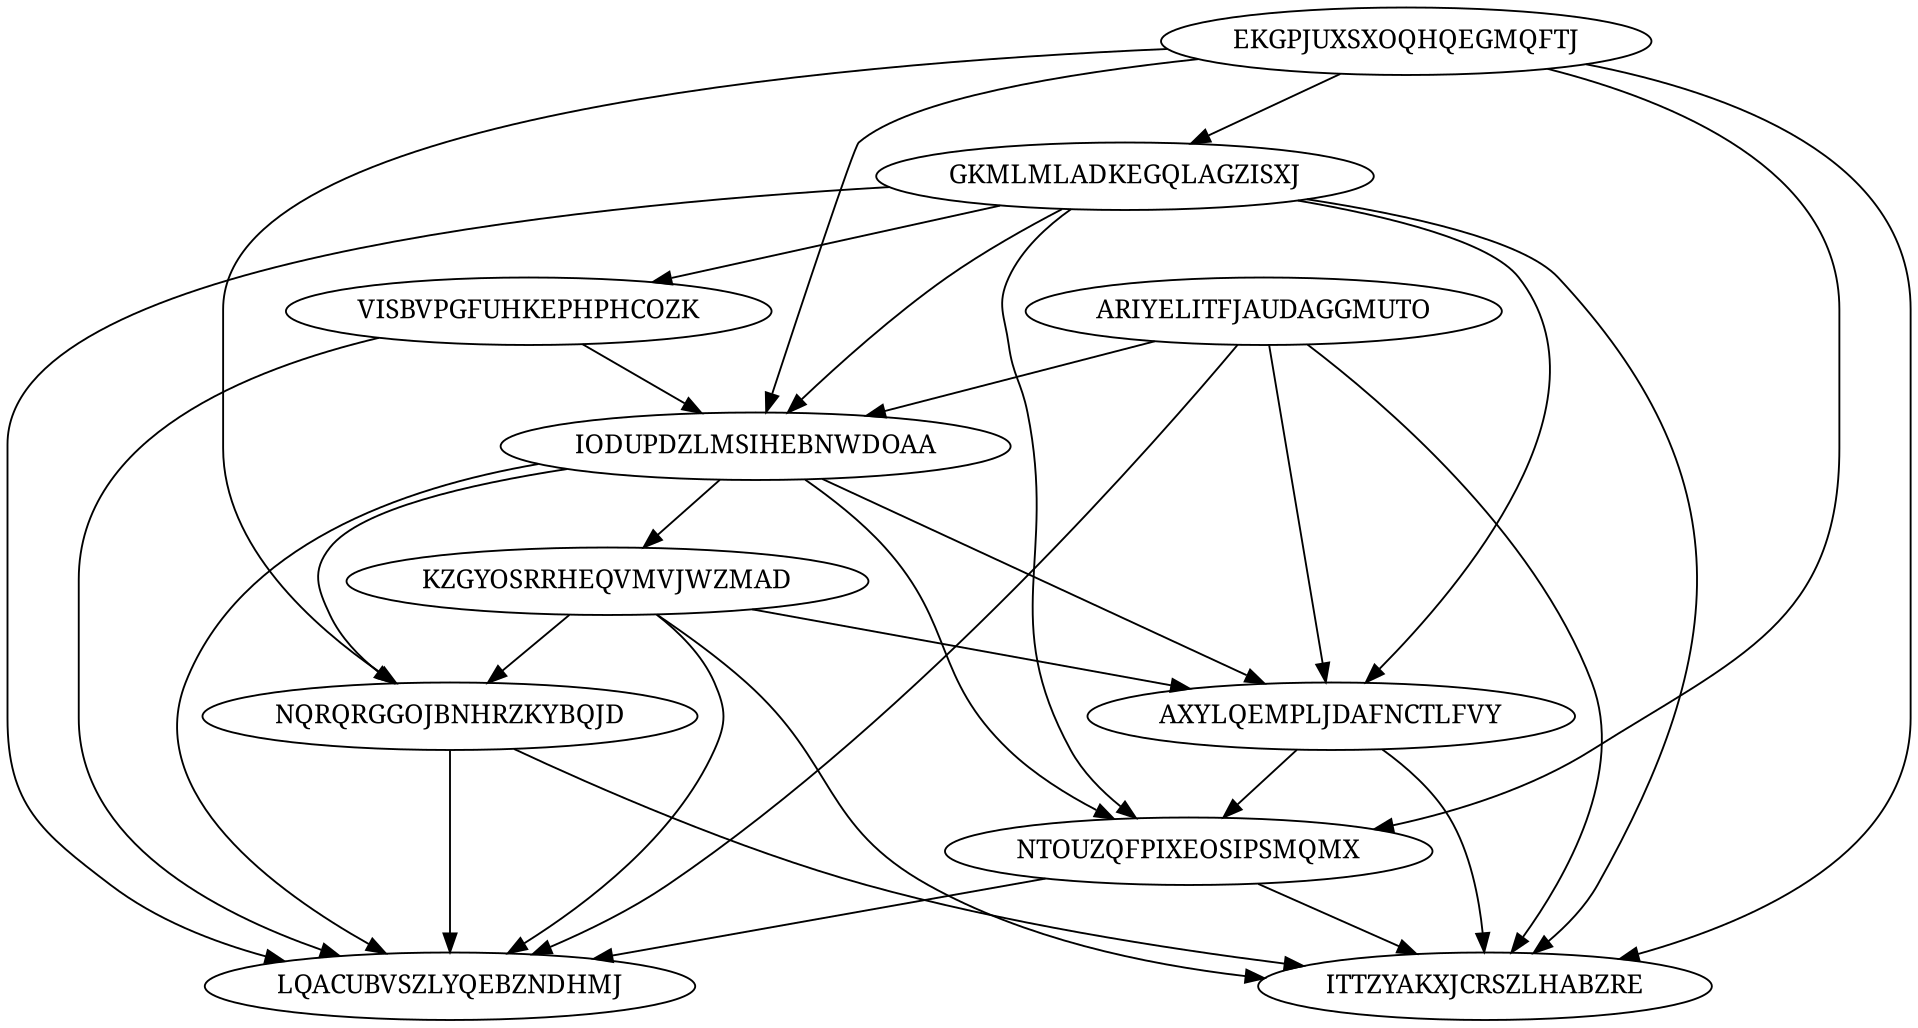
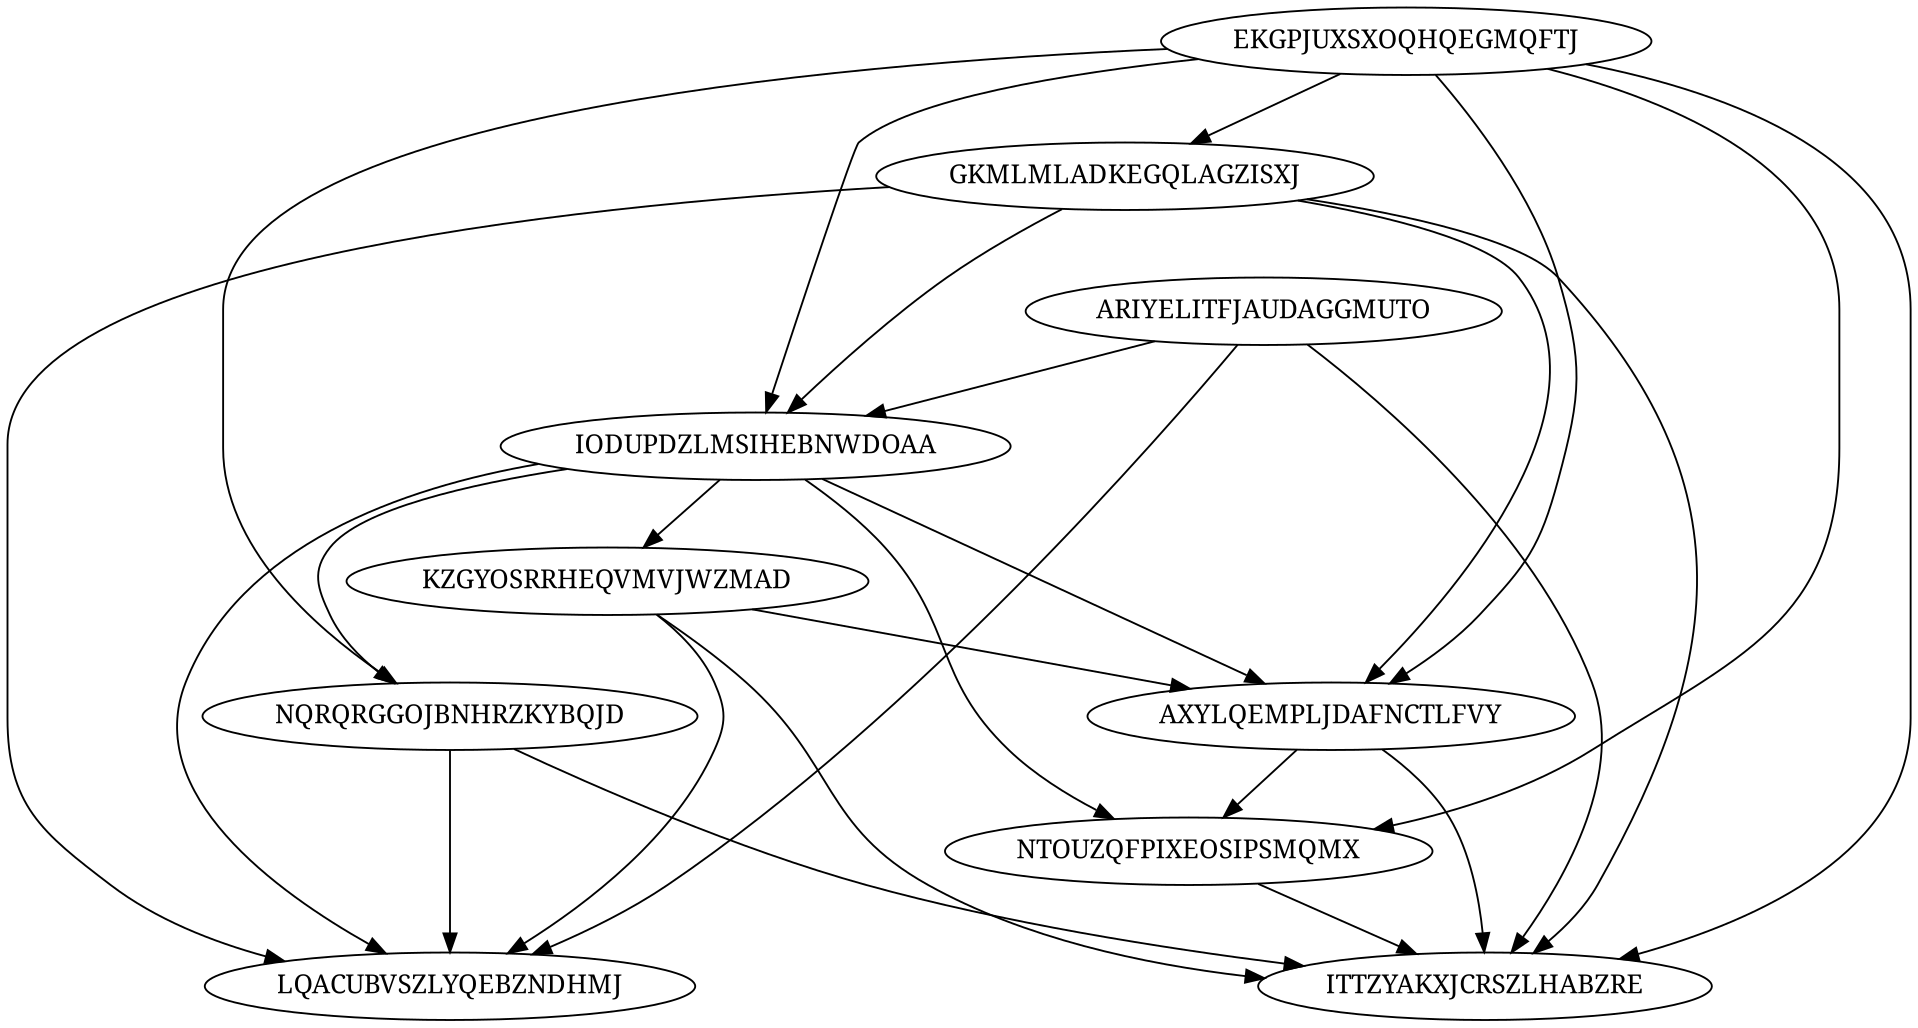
  digraph {
    fontname="Noto Serif"
    node [Processor=1 Weight=19 fontname="Noto Serif"]
    edge [Weight=10 fontname="Noto Serif"]
    EKGPJUXSXOQHQEGMQFTJ [Start=0]
    GKMLMLADKEGQLAGZISXJ [Start=19 Weight=10]
    IODUPDZLMSIHEBNWDOAA [Start=63 Weight=14]
    NTOUZQFPIXEOSIPSMQMX [Start=104 Weight=15]
    NQRQRGGOJBNHRZKYBQJD [Processor=2 Start=110 Weight=16]
    ITTZYAKXJCRSZLHABZRE [Processor=3 Start=142 Weight=14]
-   VISBVPGFUHKEPHPHCOZK [Start=29]
    AXYLQEMPLJDAFNCTLFVY [Start=94 Weight=10]
    LQACUBVSZLYQEBZNDHMJ [Processor=2 Start=131 Weight=17]
    KZGYOSRRHEQVMVJWZMAD [Start=77 Weight=17]
    ARIYELITFJAUDAGGMUTO [Start=48 Weight=15]
    EKGPJUXSXOQHQEGMQFTJ -> GKMLMLADKEGQLAGZISXJ
    EKGPJUXSXOQHQEGMQFTJ -> IODUPDZLMSIHEBNWDOAA [Weight=15]
    EKGPJUXSXOQHQEGMQFTJ -> NTOUZQFPIXEOSIPSMQMX [Weight=16]
    EKGPJUXSXOQHQEGMQFTJ -> NQRQRGGOJBNHRZKYBQJD [Weight=11]
    EKGPJUXSXOQHQEGMQFTJ -> ITTZYAKXJCRSZLHABZRE [Weight=11]
    GKMLMLADKEGQLAGZISXJ -> IODUPDZLMSIHEBNWDOAA [Weight=20]
-   GKMLMLADKEGQLAGZISXJ -> NTOUZQFPIXEOSIPSMQMX
    GKMLMLADKEGQLAGZISXJ -> ITTZYAKXJCRSZLHABZRE [Weight=14]
-   GKMLMLADKEGQLAGZISXJ -> VISBVPGFUHKEPHPHCOZK [Weight=18]
    GKMLMLADKEGQLAGZISXJ -> AXYLQEMPLJDAFNCTLFVY [Weight=17]
    GKMLMLADKEGQLAGZISXJ -> LQACUBVSZLYQEBZNDHMJ [Weight=19]
    IODUPDZLMSIHEBNWDOAA -> NTOUZQFPIXEOSIPSMQMX
    IODUPDZLMSIHEBNWDOAA -> NQRQRGGOJBNHRZKYBQJD [Weight=19]
    IODUPDZLMSIHEBNWDOAA -> AXYLQEMPLJDAFNCTLFVY [Weight=11]
    IODUPDZLMSIHEBNWDOAA -> LQACUBVSZLYQEBZNDHMJ [Weight=18]
    IODUPDZLMSIHEBNWDOAA -> KZGYOSRRHEQVMVJWZMAD
    NTOUZQFPIXEOSIPSMQMX -> ITTZYAKXJCRSZLHABZRE [Weight=17]
-   NTOUZQFPIXEOSIPSMQMX -> LQACUBVSZLYQEBZNDHMJ [Weight=12]
    NQRQRGGOJBNHRZKYBQJD -> ITTZYAKXJCRSZLHABZRE [Weight=16]
    NQRQRGGOJBNHRZKYBQJD -> LQACUBVSZLYQEBZNDHMJ [Weight=20]
-   VISBVPGFUHKEPHPHCOZK -> IODUPDZLMSIHEBNWDOAA [Weight=16]
-   VISBVPGFUHKEPHPHCOZK -> LQACUBVSZLYQEBZNDHMJ [Weight=11]
    AXYLQEMPLJDAFNCTLFVY -> NTOUZQFPIXEOSIPSMQMX [Weight=20]
    AXYLQEMPLJDAFNCTLFVY -> ITTZYAKXJCRSZLHABZRE [Weight=18]
-   KZGYOSRRHEQVMVJWZMAD -> NQRQRGGOJBNHRZKYBQJD [Weight=16]
    KZGYOSRRHEQVMVJWZMAD -> ITTZYAKXJCRSZLHABZRE [Weight=11]
    KZGYOSRRHEQVMVJWZMAD -> AXYLQEMPLJDAFNCTLFVY
    KZGYOSRRHEQVMVJWZMAD -> LQACUBVSZLYQEBZNDHMJ
    ARIYELITFJAUDAGGMUTO -> IODUPDZLMSIHEBNWDOAA [Weight=18]
    ARIYELITFJAUDAGGMUTO -> ITTZYAKXJCRSZLHABZRE [Weight=20]
-   ARIYELITFJAUDAGGMUTO -> AXYLQEMPLJDAFNCTLFVY [Weight=13]
+   EKGPJUXSXOQHQEGMQFTJ -> AXYLQEMPLJDAFNCTLFVY [Weight=13]
    ARIYELITFJAUDAGGMUTO -> LQACUBVSZLYQEBZNDHMJ [Weight=11]
  }
